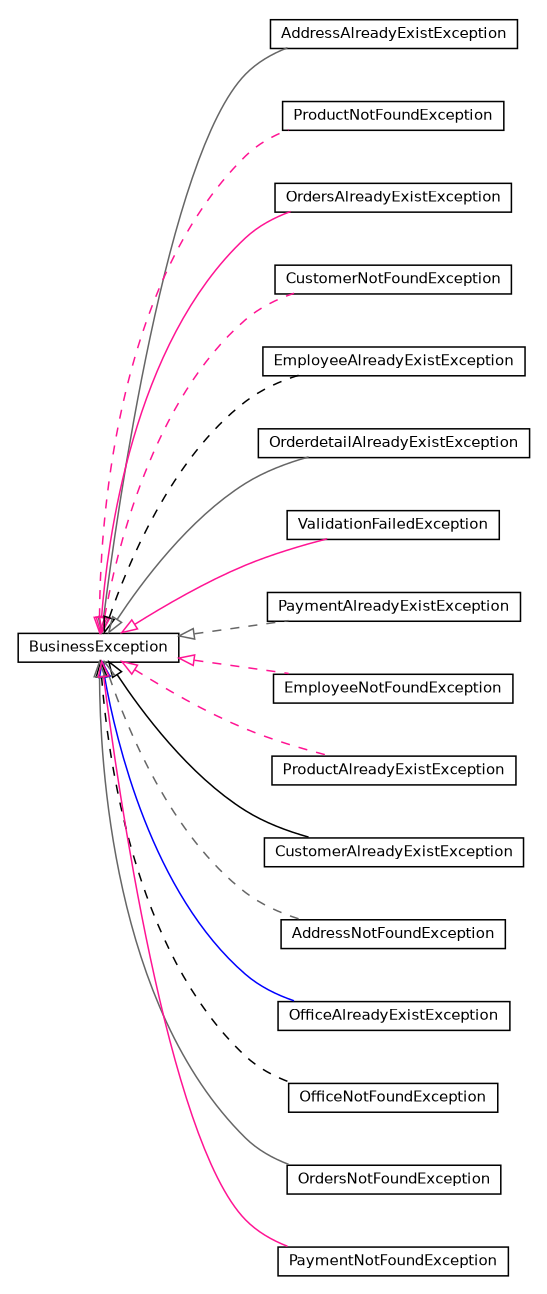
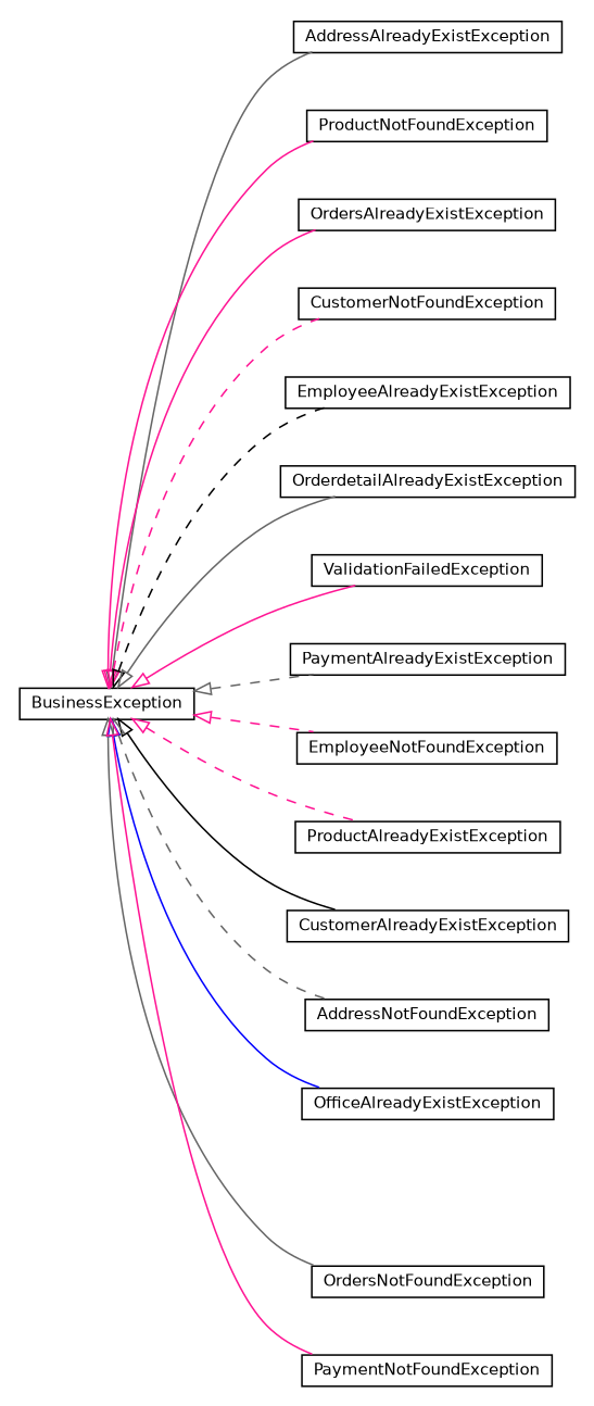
  digraph {
    nodesep=0.25
    rankdir=LR
    ranksep=0.5
    node [fontcolor=black fontname=Helvetica fontsize=10.0 shape=plaintext]
    edge [arrowtail=empty color=deeppink dir=back fontname=Helvetica fontsize=10 headport=p labelfontname=Helvetica labelfontsize=10 style=solid tailport=p]
    n1 [label=<<table title="com.inn.headstartdemo.exceptions.application.AddressAlreadyExistException" border="0" cellborder="1" cellspacing="0" cellpadding="2" port="p" href="./AddressAlreadyExistException.html"> 		<tr><td><table border="0" cellspacing="0" cellpadding="1"> <tr><td align="center" balign="center"> AddressAlreadyExistException </td></tr> 		</table></td></tr> 		</table>>]
    n2 [label=<<table title="com.inn.headstartdemo.exceptions.application.BusinessException" border="0" cellborder="1" cellspacing="0" cellpadding="2" port="p" href="./BusinessException.html"> 		<tr><td><table border="0" cellspacing="0" cellpadding="1"> <tr><td align="center" balign="center"> BusinessException </td></tr> 		</table></td></tr> 		</table>>]
    n3 [label=<<table title="com.inn.headstartdemo.exceptions.application.ProductNotFoundException" border="0" cellborder="1" cellspacing="0" cellpadding="2" port="p" href="./ProductNotFoundException.html"> 		<tr><td><table border="0" cellspacing="0" cellpadding="1"> <tr><td align="center" balign="center"> ProductNotFoundException </td></tr> 		</table></td></tr> 		</table>>]
    n4 [label=<<table title="com.inn.headstartdemo.exceptions.application.OrdersAlreadyExistException" border="0" cellborder="1" cellspacing="0" cellpadding="2" port="p" href="./OrdersAlreadyExistException.html"> 		<tr><td><table border="0" cellspacing="0" cellpadding="1"> <tr><td align="center" balign="center"> OrdersAlreadyExistException </td></tr> 		</table></td></tr> 		</table>>]
    n5 [label=<<table title="com.inn.headstartdemo.exceptions.application.CustomerNotFoundException" border="0" cellborder="1" cellspacing="0" cellpadding="2" port="p" href="./CustomerNotFoundException.html"> 		<tr><td><table border="0" cellspacing="0" cellpadding="1"> <tr><td align="center" balign="center"> CustomerNotFoundException </td></tr> 		</table></td></tr> 		</table>>]
    n6 [label=<<table title="com.inn.headstartdemo.exceptions.application.EmployeeAlreadyExistException" border="0" cellborder="1" cellspacing="0" cellpadding="2" port="p" href="./EmployeeAlreadyExistException.html"> 		<tr><td><table border="0" cellspacing="0" cellpadding="1"> <tr><td align="center" balign="center"> EmployeeAlreadyExistException </td></tr> 		</table></td></tr> 		</table>>]
    n7 [label=<<table title="com.inn.headstartdemo.exceptions.application.OrderdetailAlreadyExistException" border="0" cellborder="1" cellspacing="0" cellpadding="2" port="p" href="./OrderdetailAlreadyExistException.html"> 		<tr><td><table border="0" cellspacing="0" cellpadding="1"> <tr><td align="center" balign="center"> OrderdetailAlreadyExistException </td></tr> 		</table></td></tr> 		</table>>]
    n8 [label=<<table title="com.inn.headstartdemo.exceptions.application.ValidationFailedException" border="0" cellborder="1" cellspacing="0" cellpadding="2" port="p" href="./ValidationFailedException.html"> 		<tr><td><table border="0" cellspacing="0" cellpadding="1"> <tr><td align="center" balign="center"> ValidationFailedException </td></tr> 		</table></td></tr> 		</table>>]
    n9 [label=<<table title="com.inn.headstartdemo.exceptions.application.PaymentAlreadyExistException" border="0" cellborder="1" cellspacing="0" cellpadding="2" port="p" href="./PaymentAlreadyExistException.html"> 		<tr><td><table border="0" cellspacing="0" cellpadding="1"> <tr><td align="center" balign="center"> PaymentAlreadyExistException </td></tr> 		</table></td></tr> 		</table>>]
    n10 [label=<<table title="com.inn.headstartdemo.exceptions.application.EmployeeNotFoundException" border="0" cellborder="1" cellspacing="0" cellpadding="2" port="p" href="./EmployeeNotFoundException.html"> 		<tr><td><table border="0" cellspacing="0" cellpadding="1"> <tr><td align="center" balign="center"> EmployeeNotFoundException </td></tr> 		</table></td></tr> 		</table>>]
    n11 [label=<<table title="com.inn.headstartdemo.exceptions.application.ProductAlreadyExistException" border="0" cellborder="1" cellspacing="0" cellpadding="2" port="p" href="./ProductAlreadyExistException.html"> 		<tr><td><table border="0" cellspacing="0" cellpadding="1"> <tr><td align="center" balign="center"> ProductAlreadyExistException </td></tr> 		</table></td></tr> 		</table>>]
    n12 [label=<<table title="com.inn.headstartdemo.exceptions.application.CustomerAlreadyExistException" border="0" cellborder="1" cellspacing="0" cellpadding="2" port="p" href="./CustomerAlreadyExistException.html"> 		<tr><td><table border="0" cellspacing="0" cellpadding="1"> <tr><td align="center" balign="center"> CustomerAlreadyExistException </td></tr> 		</table></td></tr> 		</table>>]
    n13 [label=<<table title="com.inn.headstartdemo.exceptions.application.AddressNotFoundException" border="0" cellborder="1" cellspacing="0" cellpadding="2" port="p" href="./AddressNotFoundException.html"> 		<tr><td><table border="0" cellspacing="0" cellpadding="1"> <tr><td align="center" balign="center"> AddressNotFoundException </td></tr> 		</table></td></tr> 		</table>>]
    n14 [label=<<table title="com.inn.headstartdemo.exceptions.application.OfficeAlreadyExistException" border="0" cellborder="1" cellspacing="0" cellpadding="2" port="p" href="./OfficeAlreadyExistException.html"> 		<tr><td><table border="0" cellspacing="0" cellpadding="1"> <tr><td align="center" balign="center"> OfficeAlreadyExistException </td></tr> 		</table></td></tr> 		</table>>]
-   n15 [label=<<table title="com.inn.headstartdemo.exceptions.application.OfficeNotFoundException" border="0" cellborder="1" cellspacing="0" cellpadding="2" port="p" href="./OfficeNotFoundException.html"> 		<tr><td><table border="0" cellspacing="0" cellpadding="1"> <tr><td align="center" balign="center"> OfficeNotFoundException </td></tr> 		</table></td></tr> 		</table>>]
    n16 [label=<<table title="com.inn.headstartdemo.exceptions.application.OrdersNotFoundException" border="0" cellborder="1" cellspacing="0" cellpadding="2" port="p" href="./OrdersNotFoundException.html"> 		<tr><td><table border="0" cellspacing="0" cellpadding="1"> <tr><td align="center" balign="center"> OrdersNotFoundException </td></tr> 		</table></td></tr> 		</table>>]
    n17 [label=<<table title="com.inn.headstartdemo.exceptions.application.PaymentNotFoundException" border="0" cellborder="1" cellspacing="0" cellpadding="2" port="p" href="./PaymentNotFoundException.html"> 		<tr><td><table border="0" cellspacing="0" cellpadding="1"> <tr><td align="center" balign="center"> PaymentNotFoundException </td></tr> 		</table></td></tr> 		</table>>]
    n2 -> n1 [color=gray40]
-   n2 -> n3 [style=dashed]
+   n2 -> n3
    n2 -> n4
    n2 -> n5 [style=dashed]
    n2 -> n6 [color=black style=dashed]
    n2 -> n7 [color=gray40]
    n2 -> n8
    n2 -> n9 [color=gray40 style=dashed]
    n2 -> n10 [style=dashed]
    n2 -> n11 [style=dashed]
    n2 -> n12 [color=black]
    n2 -> n13 [color=gray40 style=dashed]
    n2 -> n14 [color=blue]
-   n2 -> n15 [color=black style=dashed]
    n2 -> n16 [color=gray40]
    n2 -> n17
  }
